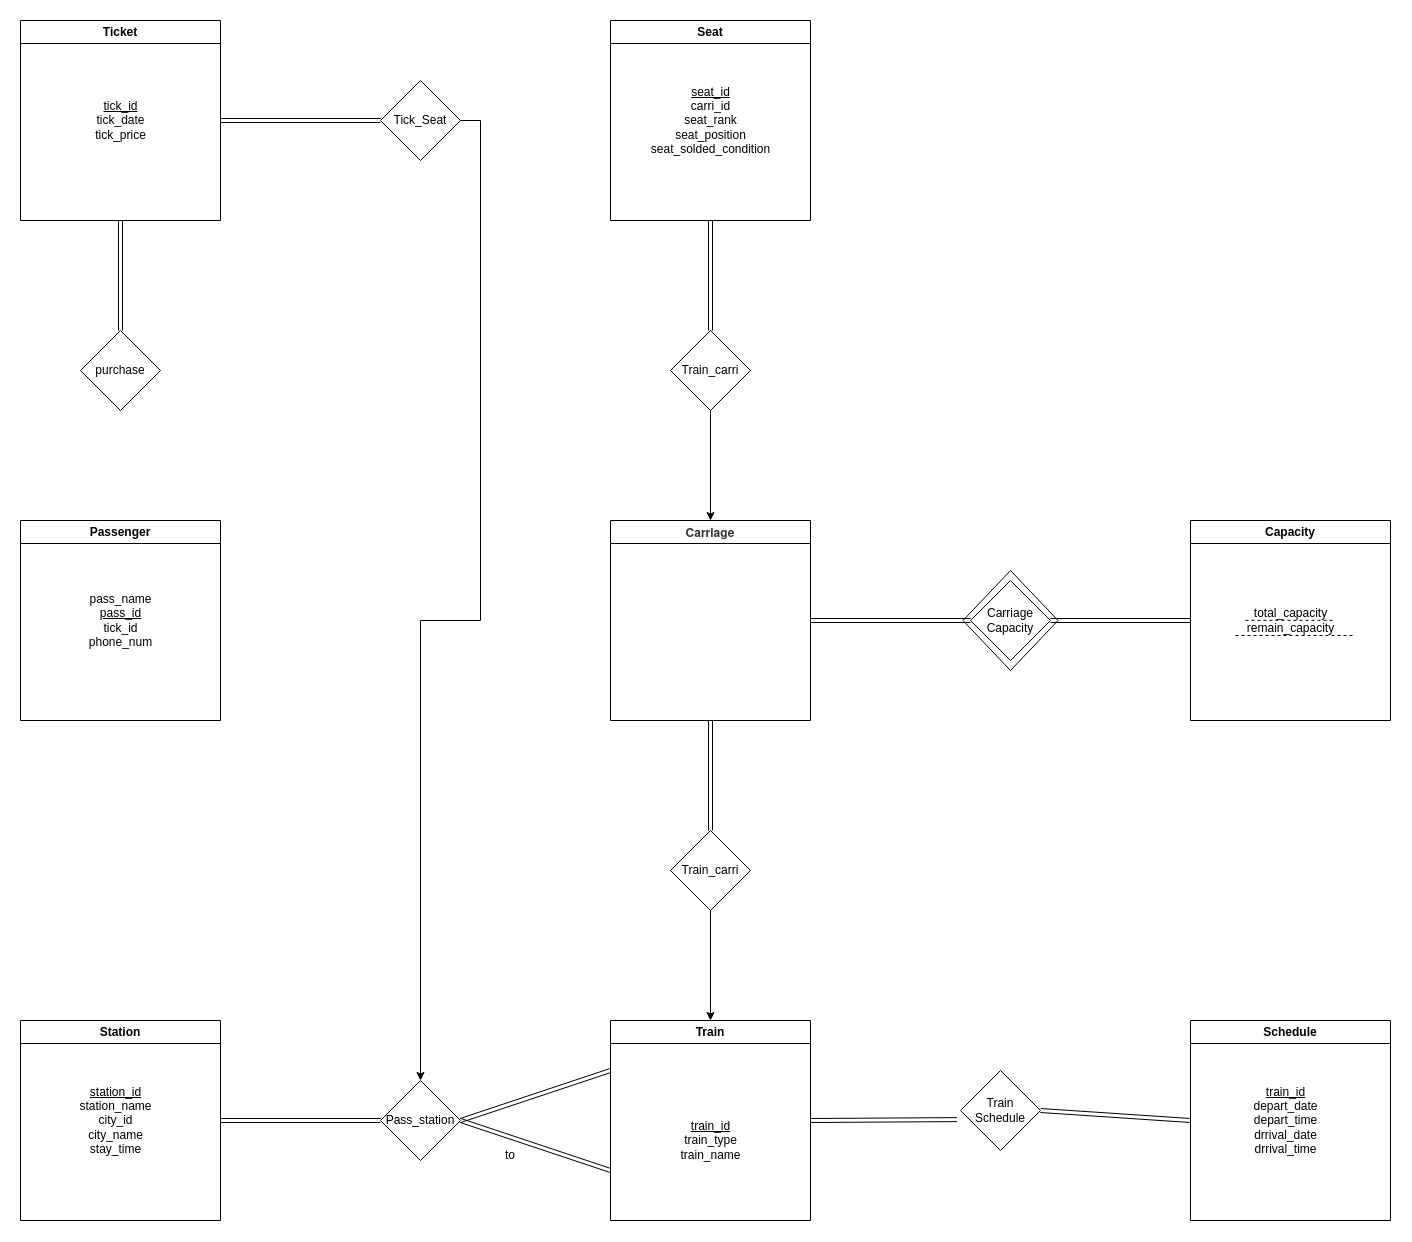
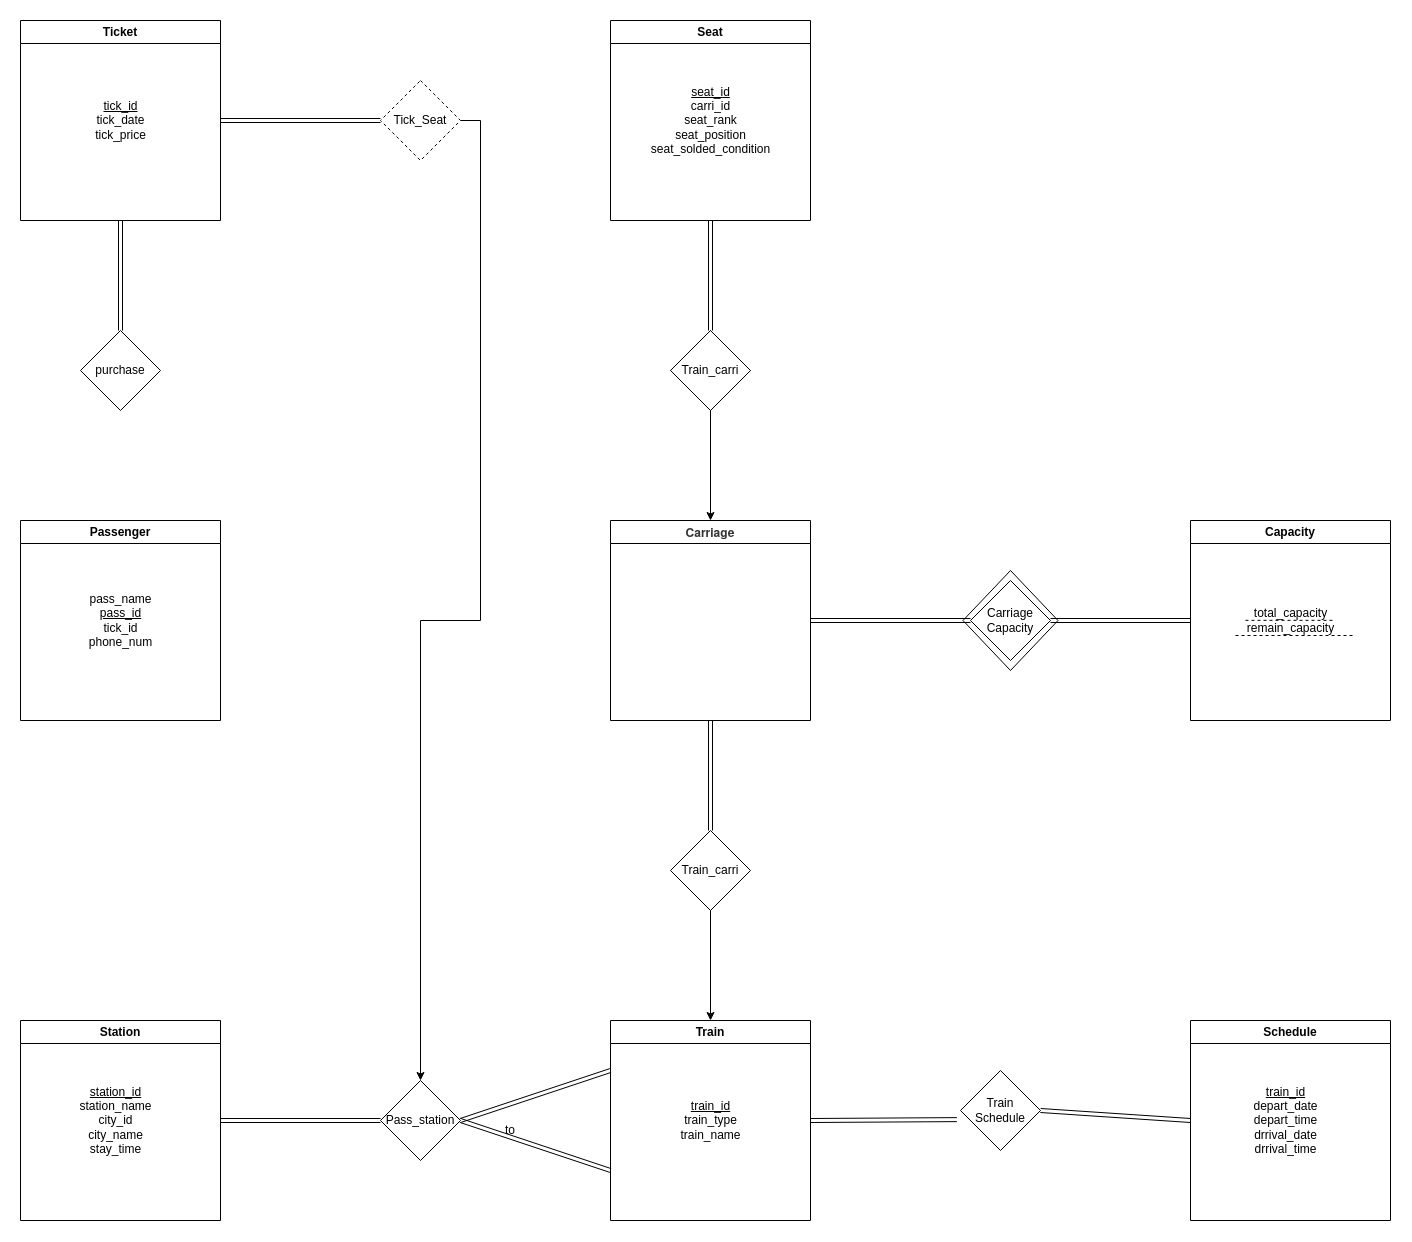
  <mxCell id="0" />
  <mxCell id="1" parent="0" />
  <mxCell id="2" value="" style="rhombus;whiteSpace=wrap;html=1;" vertex="1" parent="1"><mxGeometry x="962.5" y="570" width="95" height="100" as="geometry" /></mxCell>
  <mxCell id="3" value="Carriage&lt;br&gt;Capacity" style="rhombus;whiteSpace=wrap;html=1;" vertex="1" parent="1"><mxGeometry x="970" y="580" width="80" height="80" as="geometry" /></mxCell>
  <mxCell id="4" value="Schedule" style="swimlane;whiteSpace=wrap;html=1;startSize=23;" parent="1" vertex="1"><mxGeometry x="1190" y="1020" width="200" height="200" as="geometry" /></mxCell>
  <mxCell id="5" value="&lt;u&gt;train_id&lt;/u&gt;&lt;br&gt;depart_date&lt;br&gt;depart_time&lt;br&gt;drrival_date&lt;br&gt;drrival_time" style="text;html=1;align=center;verticalAlign=middle;resizable=0;points=[];autosize=1;strokeColor=none;fillColor=none;" vertex="1" parent="4"><mxGeometry x="45" y="50" width="100" height="100" as="geometry" /></mxCell>
  <mxCell id="6" value="Passenger" style="swimlane;whiteSpace=wrap;html=1;startSize=23;" parent="1" vertex="1"><mxGeometry x="20" y="520" width="200" height="200" as="geometry" /></mxCell>
  <mxCell id="7" value="pass_name&lt;div&gt;&lt;u&gt;pass_id&lt;/u&gt;&lt;br&gt;tick_id&lt;br&gt;phone_num&lt;br&gt;&lt;/div&gt;" style="text;html=1;align=center;verticalAlign=middle;resizable=0;points=[];autosize=1;strokeColor=none;fillColor=none;" parent="6" vertex="1"><mxGeometry x="50" y="60" width="100" height="80" as="geometry" /></mxCell>
  <mxCell id="8" value="Ticket" style="swimlane;whiteSpace=wrap;html=1;startSize=23;" parent="1" vertex="1"><mxGeometry x="20" y="20" width="200" height="200" as="geometry" /></mxCell>
  <mxCell id="9" value="&lt;div&gt;&lt;u&gt;tick_id&lt;br&gt;&lt;/u&gt;tick_date&lt;br&gt;tick_price&lt;/div&gt;" style="text;html=1;align=center;verticalAlign=middle;resizable=0;points=[];autosize=1;strokeColor=none;fillColor=none;" parent="8" vertex="1"><mxGeometry x="60" y="70" width="80" height="60" as="geometry" /></mxCell>
  <mxCell id="10" value="Seat" style="swimlane;whiteSpace=wrap;html=1;startSize=23;" parent="1" vertex="1"><mxGeometry y="20" width="200" height="200" as="geometry" x="610" /></mxCell>
  <mxCell id="11" value="&lt;div&gt;&lt;u&gt;seat_id&lt;/u&gt;&lt;br&gt;carri_id&lt;br&gt;seat_rank&lt;br&gt;seat_position&lt;br&gt;seat_solded_condition&lt;/div&gt;" style="text;html=1;align=center;verticalAlign=middle;resizable=0;points=[];autosize=1;strokeColor=none;fillColor=none;" parent="10" vertex="1"><mxGeometry x="20" y="50" width="160" height="100" as="geometry" /></mxCell>
  <mxCell id="12" value="Train" style="swimlane;whiteSpace=wrap;html=1;startSize=23;" parent="1" vertex="1"><mxGeometry y="1020" width="200" height="200" as="geometry" x="610" /></mxCell>
- <mxCell id="13" value="&lt;u&gt;train_id&lt;/u&gt;&lt;br&gt;train_type&lt;br&gt;train_name" style="text;html=1;align=center;verticalAlign=middle;resizable=0;points=[];autosize=1;strokeColor=none;fillColor=none;" parent="12" vertex="1"><mxGeometry x="55" y="90" width="90" height="60" as="geometry" /></mxCell>
+ <mxCell id="13" value="&lt;u&gt;train_id&lt;/u&gt;&lt;br&gt;train_type&lt;br&gt;train_name" style="text;html=1;align=center;verticalAlign=middle;resizable=0;points=[];autosize=1;strokeColor=none;fillColor=none;" parent="12" vertex="1"><mxGeometry x="55" y="70" width="90" height="60" as="geometry" /></mxCell>
  <mxCell id="14" value="purchase" style="rhombus;whiteSpace=wrap;html=1;" parent="1" vertex="1"><mxGeometry x="80" y="330" width="80" height="80" as="geometry" /></mxCell>
  <mxCell id="15" style="edgeStyle=orthogonalEdgeStyle;rounded=0;orthogonalLoop=1;jettySize=auto;html=1;exitX=1;exitY=0.5;exitDx=0;exitDy=0;" edge="1" parent="1" source="16" target="35"><mxGeometry relative="1" as="geometry" /></mxCell>
- <mxCell id="16" value="Tick_Seat" style="rhombus;whiteSpace=wrap;html=1;" parent="1" vertex="1"><mxGeometry x="380" y="80" width="80" height="80" as="geometry" /></mxCell>
+ <mxCell id="16" value="Tick_Seat" style="rhombus;whiteSpace=wrap;html=1;dashed=1;" parent="1" vertex="1"><mxGeometry x="380" y="80" width="80" height="80" as="geometry" /></mxCell>
  <mxCell id="17" value="" style="rhombus;whiteSpace=wrap;html=1;" parent="1" vertex="1"><mxGeometry x="670" y="330" width="80" height="80" as="geometry" /></mxCell>
  <mxCell id="18" value="Capacity" style="swimlane;whiteSpace=wrap;html=1;startSize=23;" parent="1" vertex="1"><mxGeometry x="1190" y="520" width="200" height="200" as="geometry" /></mxCell>
  <mxCell id="19" value="total_capacity&lt;br&gt;remain_capacity" style="text;html=1;align=center;verticalAlign=middle;resizable=0;points=[];autosize=1;strokeColor=none;fillColor=none;" vertex="1" parent="18"><mxGeometry x="35" y="75" width="130" height="50" as="geometry" /></mxCell>
  <mxCell id="20" value="" style="endArrow=none;dashed=1;html=1;rounded=0;" edge="1" parent="18"><mxGeometry width="50" height="50" relative="1" as="geometry"><mxPoint x="55" y="99.83" as="sourcePoint" /><mxPoint x="145" y="99.83" as="targetPoint" /></mxGeometry></mxCell>
  <mxCell id="21" value="" style="endArrow=none;dashed=1;html=1;rounded=0;" edge="1" parent="18"><mxGeometry width="50" height="50" relative="1" as="geometry"><mxPoint x="45" y="115" as="sourcePoint" /><mxPoint x="165" y="115" as="targetPoint" /></mxGeometry></mxCell>
  <mxCell id="22" value="&lt;span style=&quot;color: rgb(51, 51, 51); font-family: &amp;quot;Helvetica Neue&amp;quot;, Helvetica, Arial, &amp;quot;PingFang SC&amp;quot;, &amp;quot;Hiragino Sans GB&amp;quot;, &amp;quot;Microsoft YaHei&amp;quot;, &amp;quot;WenQuanYi Micro Hei&amp;quot;, sans-serif; text-align: start; background-color: rgb(255, 255, 255);&quot;&gt;Carriage&lt;/span&gt;" style="swimlane;whiteSpace=wrap;html=1;startSize=23;" parent="1" vertex="1"><mxGeometry y="520" width="200" height="200" as="geometry" x="610" /></mxCell>
  <mxCell id="23" value="Train_carri" style="rhombus;whiteSpace=wrap;html=1;" parent="1" vertex="1"><mxGeometry x="670" y="830" width="80" height="80" as="geometry" /></mxCell>
  <mxCell id="24" value="" style="shape=link;html=1;rounded=0;exitX=0.5;exitY=0;exitDx=0;exitDy=0;entryX=0.5;entryY=1;entryDx=0;entryDy=0;" parent="1" source="23" target="22" edge="1"><mxGeometry width="100" relative="1" as="geometry"><mxPoint x="600" y="740" as="sourcePoint" /><mxPoint x="700" y="740" as="targetPoint" /></mxGeometry></mxCell>
  <mxCell id="25" value="" style="endArrow=classic;html=1;rounded=0;entryX=0.5;entryY=0;entryDx=0;entryDy=0;" parent="1" target="12" edge="1"><mxGeometry width="50" height="50" relative="1" as="geometry"><mxPoint x="710" y="910" as="sourcePoint" /><mxPoint x="650" y="860" as="targetPoint" /></mxGeometry></mxCell>
  <mxCell id="26" value="Train_carri" style="rhombus;whiteSpace=wrap;html=1;" parent="1" vertex="1"><mxGeometry x="670" y="330" width="80" height="80" as="geometry" /></mxCell>
  <mxCell id="27" value="" style="shape=link;html=1;rounded=0;exitX=0.5;exitY=0;exitDx=0;exitDy=0;entryX=0.5;entryY=1;entryDx=0;entryDy=0;" parent="1" source="26" edge="1"><mxGeometry width="100" relative="1" as="geometry"><mxPoint x="600" y="240" as="sourcePoint" /><mxPoint x="710" y="220" as="targetPoint" /></mxGeometry></mxCell>
  <mxCell id="28" value="" style="endArrow=classic;html=1;rounded=0;entryX=0.5;entryY=0;entryDx=0;entryDy=0;" parent="1" edge="1"><mxGeometry width="50" height="50" relative="1" as="geometry"><mxPoint x="710" y="410" as="sourcePoint" /><mxPoint x="710" y="520" as="targetPoint" /></mxGeometry></mxCell>
  <mxCell id="29" value="" style="shape=link;html=1;rounded=0;exitX=0.5;exitY=1;exitDx=0;exitDy=0;entryX=0.5;entryY=0;entryDx=0;entryDy=0;" edge="1" parent="1" source="8" target="14"><mxGeometry width="100" relative="1" as="geometry"><mxPoint x="270" y="310" as="sourcePoint" /><mxPoint x="370" y="310" as="targetPoint" /></mxGeometry></mxCell>
  <mxCell id="30" value="" style="shape=link;html=1;rounded=0;exitX=1;exitY=0.5;exitDx=0;exitDy=0;entryX=0;entryY=0.5;entryDx=0;entryDy=0;" edge="1" parent="1" source="8" target="16"><mxGeometry width="100" relative="1" as="geometry"><mxPoint x="330" y="190" as="sourcePoint" /><mxPoint x="430" y="190" as="targetPoint" /></mxGeometry></mxCell>
  <mxCell id="31" value="" style="shape=link;html=1;rounded=0;entryX=0;entryY=0.5;entryDx=0;entryDy=0;exitX=1;exitY=0.5;exitDx=0;exitDy=0;" edge="1" parent="1" source="3" target="18"><mxGeometry width="100" relative="1" as="geometry"><mxPoint x="840" y="800" as="sourcePoint" /><mxPoint x="990" y="780" as="targetPoint" /></mxGeometry></mxCell>
  <mxCell id="32" value="" style="shape=link;html=1;rounded=0;exitX=1;exitY=0.5;exitDx=0;exitDy=0;entryX=0;entryY=0.5;entryDx=0;entryDy=0;" edge="1" parent="1" source="22" target="3"><mxGeometry width="100" relative="1" as="geometry"><mxPoint x="840" y="800" as="sourcePoint" /><mxPoint x="940" y="800" as="targetPoint" /></mxGeometry></mxCell>
  <mxCell id="33" value="Station" style="swimlane;whiteSpace=wrap;html=1;startSize=23;" vertex="1" parent="1"><mxGeometry x="20" y="1020" width="200" height="200" as="geometry"><mxRectangle x="-590" y="-60" width="80" height="30" as="alternateBounds" /></mxGeometry></mxCell>
  <mxCell id="34" value="&lt;u&gt;station_id&lt;br&gt;&lt;/u&gt;station_name&lt;u&gt;&lt;br&gt;&lt;/u&gt;city_id&lt;br&gt;city_name&lt;br&gt;stay_time" style="text;html=1;align=center;verticalAlign=middle;resizable=0;points=[];autosize=1;strokeColor=none;fillColor=none;" vertex="1" parent="33"><mxGeometry x="40" y="50" width="110" height="100" as="geometry" /></mxCell>
  <mxCell id="35" value="Pass_station" style="rhombus;whiteSpace=wrap;html=1;" vertex="1" parent="1"><mxGeometry x="380" width="80" height="80" as="geometry" y="1080" /></mxCell>
  <mxCell id="36" value="Train&lt;br&gt;Schedule" style="rhombus;whiteSpace=wrap;html=1;" vertex="1" parent="1"><mxGeometry x="960" y="1070" width="80" height="80" as="geometry" /></mxCell>
  <mxCell id="37" value="" style="shape=link;html=1;rounded=0;entryX=-0.045;entryY=0.614;entryDx=0;entryDy=0;exitX=1;exitY=0.5;exitDx=0;exitDy=0;entryPerimeter=0;" edge="1" parent="1" source="12" target="36"><mxGeometry width="100" relative="1" as="geometry"><mxPoint x="860" y="1110" as="sourcePoint" /><mxPoint x="860" y="1240" as="targetPoint" /></mxGeometry></mxCell>
  <mxCell id="38" value="" style="shape=link;html=1;rounded=0;entryX=0;entryY=0.5;entryDx=0;entryDy=0;exitX=1;exitY=0.5;exitDx=0;exitDy=0;" edge="1" parent="1" source="36" target="4"><mxGeometry width="100" relative="1" as="geometry"><mxPoint x="820" y="1130" as="sourcePoint" /><mxPoint x="966" y="1129" as="targetPoint" /></mxGeometry></mxCell>
  <mxCell id="39" value="" style="shape=link;html=1;rounded=0;entryX=0;entryY=0.25;entryDx=0;entryDy=0;exitX=1;exitY=0.5;exitDx=0;exitDy=0;" edge="1" parent="1" source="35" target="12"><mxGeometry width="100" relative="1" as="geometry"><mxPoint x="360" y="1040" as="sourcePoint" /><mxPoint x="460" y="1040" as="targetPoint" /></mxGeometry></mxCell>
  <mxCell id="40" value="" style="shape=link;html=1;rounded=0;exitX=1;exitY=0.5;exitDx=0;exitDy=0;entryX=0;entryY=0.5;entryDx=0;entryDy=0;" edge="1" parent="1" source="33" target="35"><mxGeometry width="100" relative="1" as="geometry"><mxPoint x="360" y="1040" as="sourcePoint" /><mxPoint x="460" y="1040" as="targetPoint" /></mxGeometry></mxCell>
  <mxCell id="41" value="" style="shape=link;html=1;rounded=0;entryX=0;entryY=0.75;entryDx=0;entryDy=0;exitX=1;exitY=0.5;exitDx=0;exitDy=0;" edge="1" parent="1" source="35" target="12"><mxGeometry width="100" relative="1" as="geometry"><mxPoint x="470" y="1130" as="sourcePoint" /><mxPoint x="620" as="targetPoint" y="1080" /></mxGeometry></mxCell>
- <mxCell id="42" value="to" style="text;html=1;align=center;verticalAlign=middle;whiteSpace=wrap;rounded=0;" vertex="1" parent="1"><mxGeometry x="480" y="1140" width="60" height="30" as="geometry" /></mxCell>
+ <mxCell id="42" value="to" style="text;html=1;align=center;verticalAlign=middle;whiteSpace=wrap;rounded=0;" vertex="1" parent="1"><mxGeometry x="480" y="1115" width="60" height="30" as="geometry" /></mxCell>
